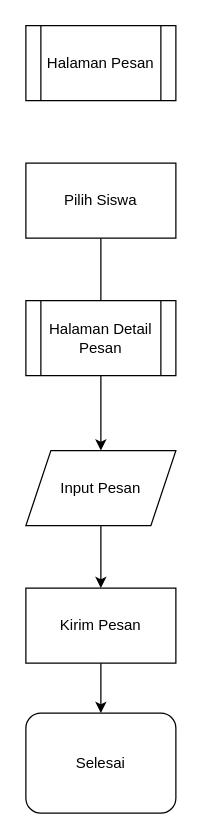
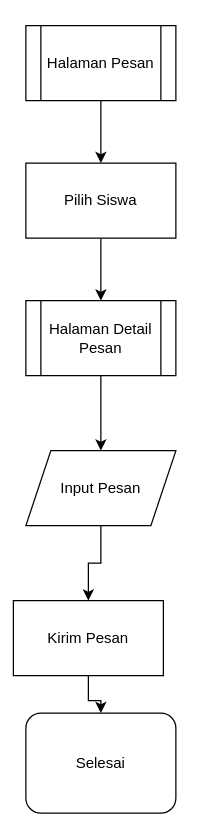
  <mxCell id="0" />
  <mxCell id="1" parent="0" />
+ <mxCell id="2" value="" style="edgeStyle=orthogonalEdgeStyle;rounded=0;orthogonalLoop=1;jettySize=auto;html=1;" edge="1" parent="1" source="3" target="5"><mxGeometry relative="1" as="geometry" /></mxCell>
  <mxCell id="3" value="Halaman Pesan" style="shape=process;whiteSpace=wrap;html=1;backgroundOutline=1;" vertex="1" parent="1"><mxGeometry x="20" y="20" width="120" height="60" as="geometry" /></mxCell>
- <mxCell id="4" value="" style="edgeStyle=orthogonalEdgeStyle;rounded=0;orthogonalLoop=1;jettySize=auto;html=1;endArrow=none;" edge="1" parent="1" source="5" target="7"><mxGeometry relative="1" as="geometry" /></mxCell>
+ <mxCell id="4" value="" style="edgeStyle=orthogonalEdgeStyle;rounded=0;orthogonalLoop=1;jettySize=auto;html=1;" edge="1" parent="1" source="5" target="7"><mxGeometry relative="1" as="geometry" /></mxCell>
  <mxCell id="5" value="Pilih Siswa" style="whiteSpace=wrap;html=1;" vertex="1" parent="1"><mxGeometry x="20" y="130" width="120" height="60" as="geometry" /></mxCell>
  <mxCell id="6" value="" style="edgeStyle=orthogonalEdgeStyle;rounded=0;orthogonalLoop=1;jettySize=auto;html=1;" edge="1" parent="1" source="7" target="9"><mxGeometry relative="1" as="geometry" /></mxCell>
  <mxCell id="7" value="Halaman Detail Pesan" style="shape=process;whiteSpace=wrap;html=1;backgroundOutline=1;" vertex="1" parent="1"><mxGeometry x="20" y="240" width="120" height="60" as="geometry" /></mxCell>
  <mxCell id="8" value="" style="edgeStyle=orthogonalEdgeStyle;rounded=0;orthogonalLoop=1;jettySize=auto;html=1;" edge="1" parent="1" source="9" target="11"><mxGeometry relative="1" as="geometry" /></mxCell>
  <mxCell id="9" value="Input Pesan" style="shape=parallelogram;perimeter=parallelogramPerimeter;whiteSpace=wrap;html=1;fixedSize=1;" vertex="1" parent="1"><mxGeometry x="20" y="360" width="120" height="60" as="geometry" /></mxCell>
  <mxCell id="10" value="" style="edgeStyle=orthogonalEdgeStyle;rounded=0;orthogonalLoop=1;jettySize=auto;html=1;" edge="1" parent="1" source="11" target="12"><mxGeometry relative="1" as="geometry" /></mxCell>
- <mxCell id="11" value="Kirim Pesan" style="whiteSpace=wrap;html=1;" vertex="1" parent="1"><mxGeometry x="20" y="470" width="120" height="60" as="geometry" /></mxCell>
+ <mxCell id="11" value="Kirim Pesan" style="whiteSpace=wrap;html=1;" vertex="1" parent="1"><mxGeometry x="10" y="480" width="120" height="60" as="geometry" /></mxCell>
  <mxCell id="12" value="Selesai" style="whiteSpace=wrap;html=1;rounded=1;" vertex="1" parent="1"><mxGeometry x="20" y="570" width="120" height="80" as="geometry" /></mxCell>
